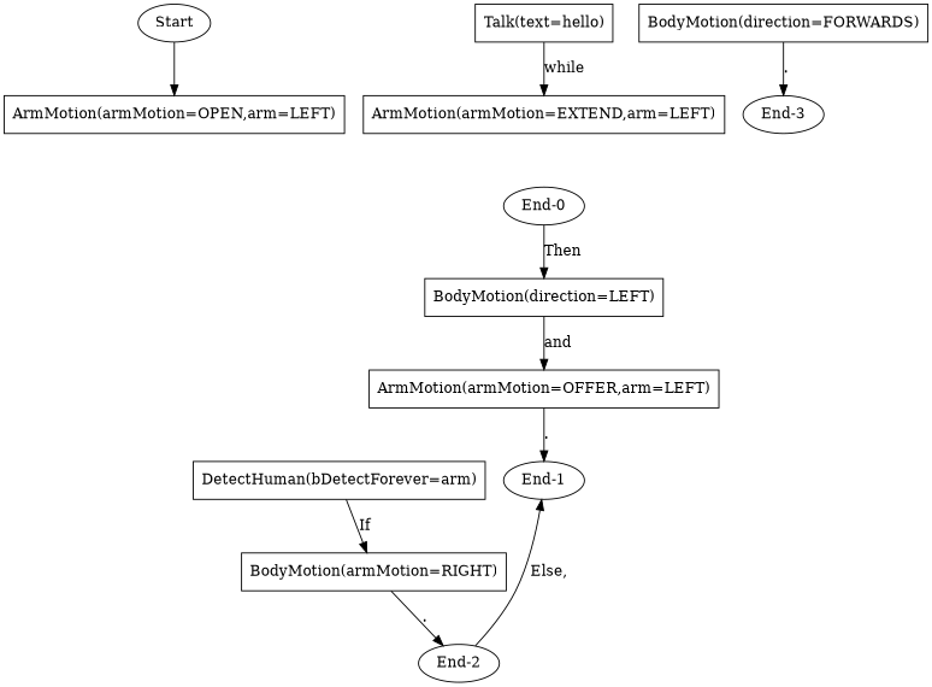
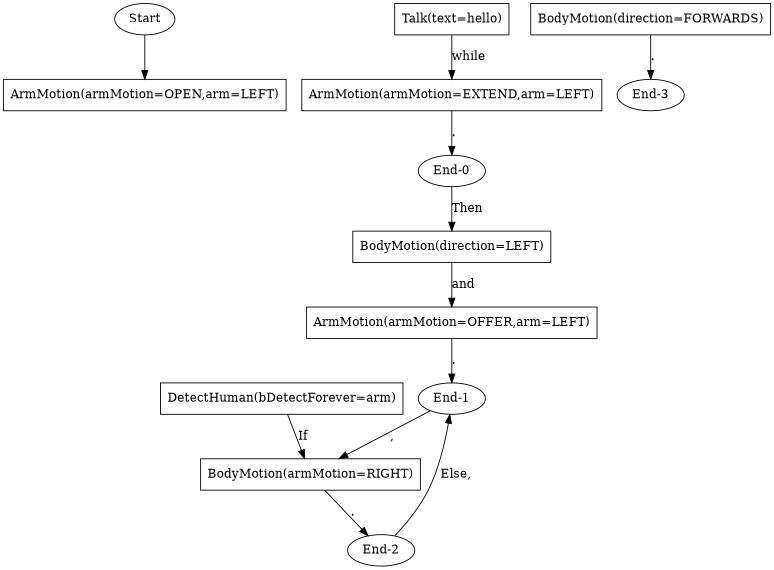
  strict digraph {
    node [sent_idx=0 shape=box]
    Start [shape=""]
    "ArmMotion(armMotion=OPEN,arm=LEFT)" [idx=0 idx_main=0]
    "ArmMotion(armMotion=EXTEND,arm=LEFT)" [idx=1 idx_main=1]
    "End-0" [shape=""]
    "BodyMotion(direction=LEFT)" [idx=0 idx_main=0 sent_idx=1]
    "Talk(text=hello)" [idx=2]
    "ArmMotion(armMotion=OFFER,arm=LEFT)" [idx=1 idx_main=1 sent_idx=1]
    "End-1" [sent_idx=1 shape=""]
    n9 [idx=1 idx_main=0 label="BodyMotion(armMotion=RIGHT)" sent_idx=2]
    "End-2" [sent_idx=2 shape=""]
    n11 [idx=0 label="DetectHuman(bDetectForever=arm)" sent_idx=2]
    "BodyMotion(direction=FORWARDS)" [idx=0 idx_main=0 sent_idx=3]
    "End-3" [sent_idx=3 shape=""]
    Start -> "ArmMotion(armMotion=OPEN,arm=LEFT)"
+   "ArmMotion(armMotion=EXTEND,arm=LEFT)" -> "End-0" [label="."]
    "End-0" -> "BodyMotion(direction=LEFT)" [label=Then]
    "BodyMotion(direction=LEFT)" -> "ArmMotion(armMotion=OFFER,arm=LEFT)" [label=and]
    "Talk(text=hello)" -> "ArmMotion(armMotion=EXTEND,arm=LEFT)" [label=while]
    "ArmMotion(armMotion=OFFER,arm=LEFT)" -> "End-1" [label="."]
+   "End-1" -> n9 [label=","]
    n9 -> "End-2" [label="."]
    "End-2" -> "End-1" [label="Else,"]
    n11 -> n9 [label=If]
    "BodyMotion(direction=FORWARDS)" -> "End-3" [label="."]
  }
